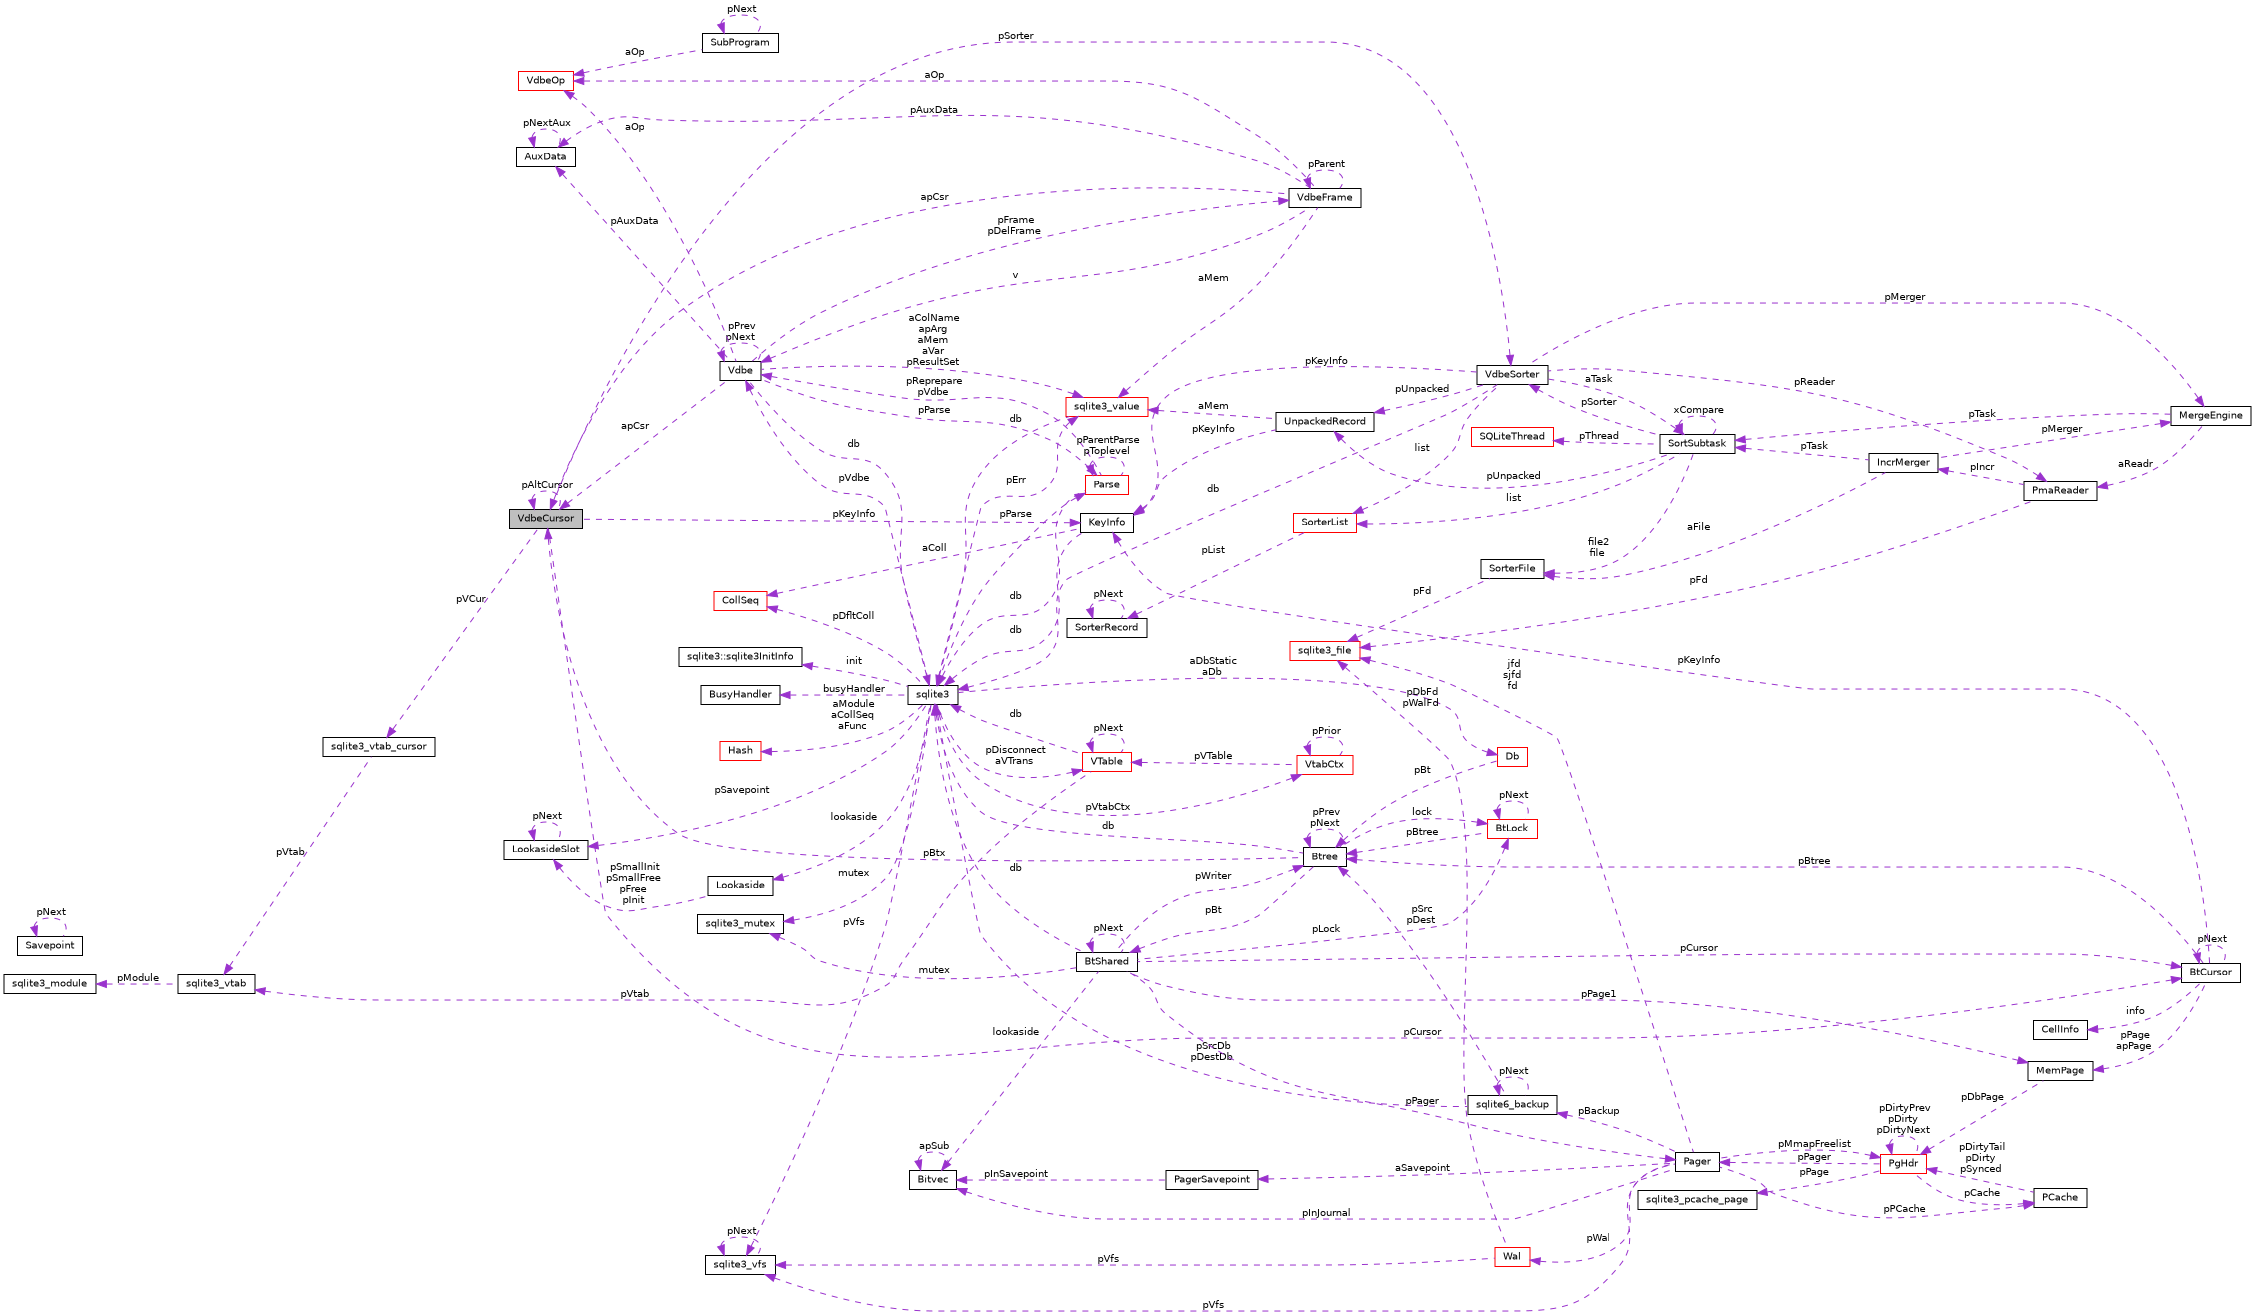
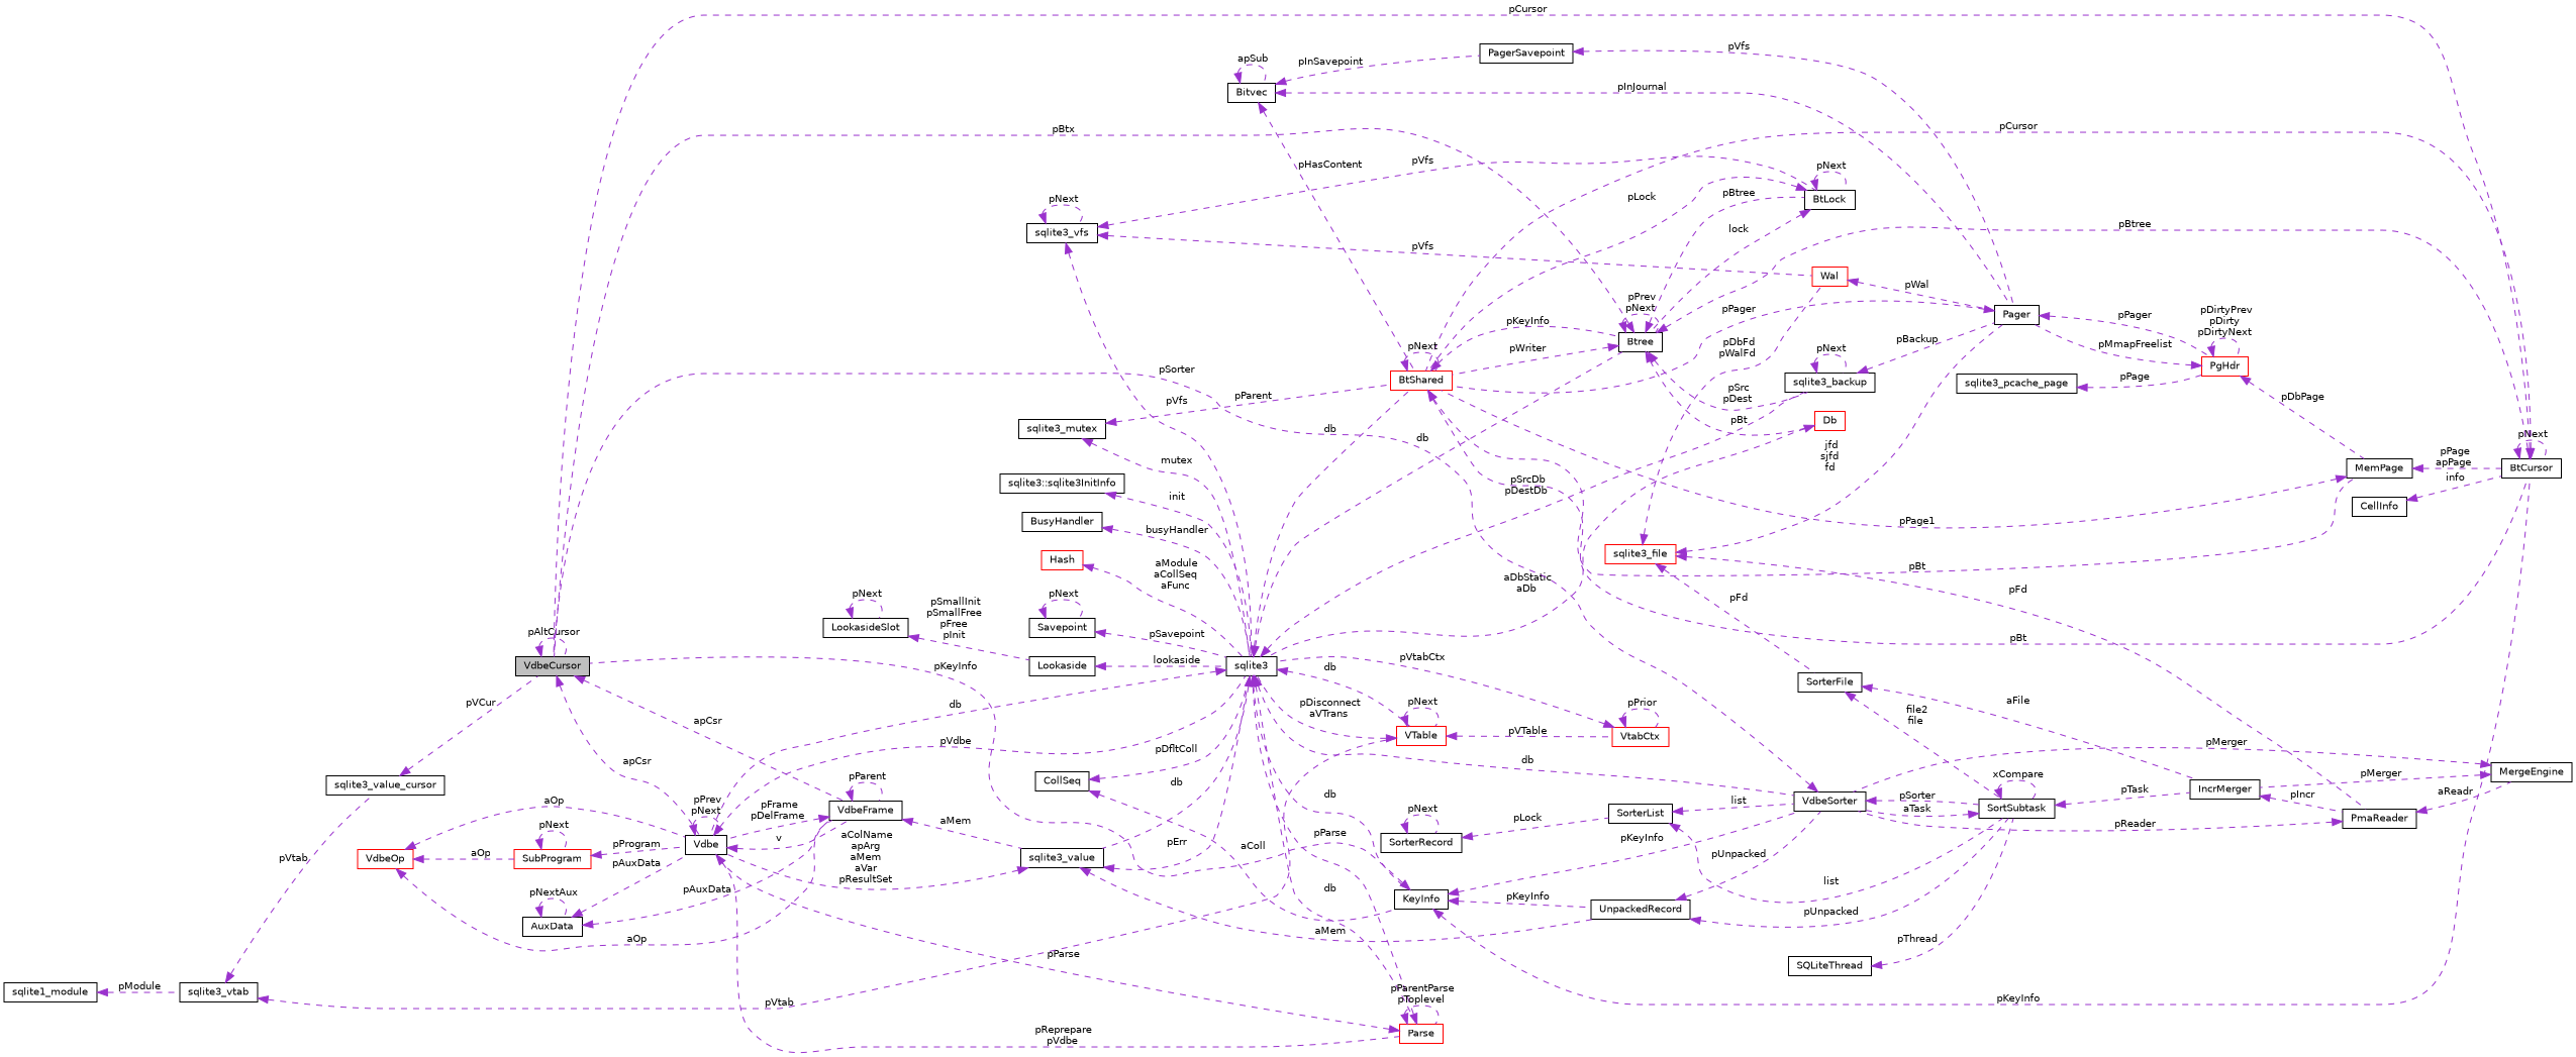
  digraph {
    rankdir=LR
    node [color=black fillcolor=white fontname=Helvetica fontsize=10 shape=record style=filled]
    edge [color=darkorchid3 dir=back fontname=Helvetica fontsize=10 labelfontname=Helvetica labelfontsize=10 style=dashed]
    n1 [fillcolor=grey75 fontcolor=black height=0.2 label=VdbeCursor width=0.4]
    n2 [height=0.2 label=Vdbe width=0.4]
    n3 [height=0.2 label=VdbeFrame width=0.4]
    n4 [height=0.2 label=sqlite3 width=0.4]
    n5 [color=red height=0.2 label=Parse width=0.4]
    n6 [height=0.2 label=BtCursor width=0.4]
-   n7 [height=0.2 label=BtShared width=0.4]
+   n7 [color=red height=0.2 label=BtShared width=0.4]
    n8 [height=0.2 label=Btree width=0.4]
    n9 [height=0.2 label=MemPage width=0.4]
    n10 [height=0.2 label=CellInfo width=0.4]
-   n11 [height=0.2 label=sqlite6_backup width=0.4]
+   n11 [height=0.2 label=sqlite3_backup width=0.4]
    n12 [color=red height=0.2 label=Db width=0.4]
-   n13 [color=red height=0.2 label=BtLock width=0.4]
-   n14 [color=red height=0.2 label=sqlite3_value width=0.4]
+   n13 [height=0.2 label=BtLock width=0.4]
+   n14 [height=0.2 label=sqlite3_value width=0.4]
    n15 [color=red height=0.2 label=VTable width=0.4]
    n16 [height=0.2 label=KeyInfo width=0.4]
    n17 [height=0.2 label=VdbeSorter width=0.4]
    n18 [height=0.2 label=UnpackedRecord width=0.4]
    n19 [color=red height=0.2 label=VtabCtx width=0.4]
    n20 [height=0.2 label=Pager width=0.4]
    n21 [height=0.2 label=SortSubtask width=0.4]
    n22 [height=0.2 label=AuxData width=0.4]
    n23 [color=red height=0.2 label=VdbeOp width=0.4]
-   n24 [height=0.2 label=SubProgram width=0.4]
+   n24 [color=red height=0.2 label=SubProgram width=0.4]
    n25 [height=0.2 label=Savepoint width=0.4]
    n26 [height=0.2 label=Lookaside width=0.4]
    n27 [height=0.2 label=LookasideSlot width=0.4]
    n28 [height=0.2 label=sqlite3_mutex width=0.4]
    n29 [height=0.2 label=sqlite3_vfs width=0.4]
    n30 [color=red height=0.2 label=Wal width=0.4]
    n31 [color=red height=0.2 label=PgHdr width=0.4]
    n32 [height=0.2 label="sqlite3::sqlite3InitInfo" width=0.4]
    n33 [height=0.2 label=BusyHandler width=0.4]
    n34 [height=0.2 label=sqlite3_vtab width=0.4]
-   n35 [height=0.2 label=sqlite3_vtab_cursor width=0.4]
-   n36 [height=0.2 label=sqlite3_module width=0.4]
-   n37 [color=red height=0.2 label=CollSeq width=0.4]
+   n35 [height=0.2 label=sqlite3_value_cursor width=0.4]
+   n36 [height=0.2 label=sqlite1_module width=0.4]
+   n37 [height=0.2 label=CollSeq width=0.4]
    n38 [color=red height=0.2 label=Hash width=0.4]
    n39 [height=0.2 label=Bitvec width=0.4]
    n40 [height=0.2 label=PagerSavepoint width=0.4]
-   n41 [height=0.2 label=PCache width=0.4]
    n42 [height=0.2 label=sqlite3_pcache_page width=0.4]
    n43 [color=red height=0.2 label=sqlite3_file width=0.4]
    n44 [height=0.2 label=PmaReader width=0.4]
    n45 [height=0.2 label=SorterFile width=0.4]
    n46 [height=0.2 label=MergeEngine width=0.4]
    n47 [height=0.2 label=IncrMerger width=0.4]
-   n48 [color=red height=0.2 label=SorterList width=0.4]
+   n48 [height=0.2 label=SorterList width=0.4]
    n49 [height=0.2 label=SorterRecord width=0.4]
-   n50 [color=red height=0.2 label=SQLiteThread width=0.4]
+   n50 [height=0.2 label=SQLiteThread width=0.4]
    n1 -> n1 [label=" pAltCursor"]
    n1 -> n2 [label=" apCsr"]
    n1 -> n3 [label=" apCsr"]
    n2 -> n2 [label=" pPrev\npNext"]
    n2 -> n3 [label=" v"]
    n2 -> n4 [label=" pVdbe"]
    n2 -> n5 [label=" pReprepare\npVdbe"]
    n3 -> n2 [label=" pFrame\npDelFrame"]
    n3 -> n3 [label=" pParent"]
    n4 -> n2 [label=" db"]
    n4 -> n5 [label=" db"]
    n4 -> n7 [label=" db"]
    n4 -> n8 [label=" db"]
    n4 -> n11 [label=" pSrcDb\npDestDb"]
    n4 -> n14 [label=" db"]
    n4 -> n15 [label=" db"]
    n4 -> n16 [label=" db"]
    n4 -> n17 [label=" db"]
    n5 -> n2 [label=" pParse"]
    n5 -> n4 [label=" pParse"]
    n5 -> n5 [label=" pParentParse\npToplevel"]
    n6 -> n1 [label=" pCursor"]
    n6 -> n6 [label=" pNext"]
    n6 -> n7 [label=" pCursor"]
+   n7 -> n6 [label=" pBt"]
    n7 -> n7 [label=" pNext"]
-   n7 -> n8 [label=" pBt"]
-   n1 -> n8 [label=" pBtx"]
+   n7 -> n8 [label=" pKeyInfo"]
+   n7 -> n9 [label=" pBt"]
+   n8 -> n1 [label=" pBtx"]
    n8 -> n6 [label=" pBtree"]
    n8 -> n7 [label=" pWriter"]
    n8 -> n8 [label=" pPrev\npNext"]
    n8 -> n11 [label=" pSrc\npDest"]
    n8 -> n12 [label=" pBt"]
    n8 -> n13 [label=" pBtree"]
    n9 -> n6 [label=" pPage\napPage"]
    n9 -> n7 [label=" pPage1"]
    n10 -> n6 [label=" info"]
    n11 -> n11 [label=" pNext"]
    n11 -> n20 [label=" pBackup"]
    n12 -> n4 [label=" aDbStatic\naDb"]
    n13 -> n7 [label=" pLock"]
    n13 -> n8 [label=" lock"]
    n13 -> n13 [label=" pNext"]
    n14 -> n2 [label=" aColName\napArg\naMem\naVar\npResultSet"]
-   n14 -> n3 [label=" aMem"]
+   n3 -> n14 [label=" aMem"]
    n14 -> n4 [label=" pErr"]
    n14 -> n18 [label=" aMem"]
    n15 -> n4 [label=" pDisconnect\naVTrans"]
    n15 -> n15 [label=" pNext"]
    n15 -> n19 [label=" pVTable"]
    n16 -> n1 [label=" pKeyInfo"]
    n16 -> n6 [label=" pKeyInfo"]
    n16 -> n17 [label=" pKeyInfo"]
    n16 -> n18 [label=" pKeyInfo"]
    n17 -> n1 [label=" pSorter"]
    n17 -> n21 [label=" pSorter"]
    n18 -> n17 [label=" pUnpacked"]
    n18 -> n21 [label=" pUnpacked"]
    n19 -> n4 [label=" pVtabCtx"]
    n19 -> n19 [label=" pPrior"]
    n20 -> n7 [label=" pPager"]
    n20 -> n31 [label=" pPager"]
    n21 -> n17 [label=" aTask"]
    n21 -> n21 [label=" xCompare"]
-   n21 -> n46 [label=" pTask"]
    n21 -> n47 [label=" pTask"]
    n22 -> n2 [label=" pAuxData"]
    n22 -> n3 [label=" pAuxData"]
    n22 -> n22 [label=" pNextAux"]
    n23 -> n2 [label=" aOp"]
    n23 -> n3 [label=" aOp"]
    n23 -> n24 [label=" aOp"]
+   n24 -> n2 [label=" pProgram"]
    n24 -> n24 [label=" pNext"]
-   n27 -> n4 [label=" pSavepoint"]
+   n25 -> n4 [label=" pSavepoint"]
    n25 -> n25 [label=" pNext"]
    n26 -> n4 [label=" lookaside"]
    n27 -> n26 [label=" pSmallInit\npSmallFree\npFree\npInit"]
    n27 -> n27 [label=" pNext"]
    n28 -> n4 [label=" mutex"]
-   n28 -> n7 [label=" mutex"]
+   n28 -> n7 [label=" pParent"]
    n29 -> n4 [label=" pVfs"]
-   n29 -> n20 [label=" pVfs"]
+   n29 -> n13 [label=" pVfs"]
    n29 -> n29 [label=" pNext"]
    n29 -> n30 [label=" pVfs"]
    n30 -> n20 [label=" pWal"]
    n31 -> n9 [label=" pDbPage"]
    n31 -> n20 [label=" pMmapFreelist"]
    n31 -> n31 [label=" pDirtyPrev\npDirty\npDirtyNext"]
-   n31 -> n41 [label=" pDirtyTail\npDirty\npSynced"]
    n32 -> n4 [label=" init"]
    n33 -> n4 [label=" busyHandler"]
    n34 -> n15 [label=" pVtab"]
    n34 -> n35 [label=" pVtab"]
    n35 -> n1 [label=" pVCur"]
    n36 -> n34 [label=" pModule"]
    n37 -> n4 [label=" pDfltColl"]
    n37 -> n16 [label=" aColl"]
    n38 -> n4 [label=" aModule\naCollSeq\naFunc"]
-   n39 -> n7 [label=" lookaside"]
+   n39 -> n7 [label=" pHasContent"]
    n39 -> n20 [label=" pInJournal"]
    n39 -> n39 [label=" apSub"]
    n39 -> n40 [label=" pInSavepoint"]
-   n40 -> n20 [label=" aSavepoint"]
-   n41 -> n20 [label=" pPCache"]
-   n41 -> n31 [label=" pCache"]
+   n40 -> n20 [label=" pVfs"]
    n42 -> n31 [label=" pPage"]
    n43 -> n20 [label=" jfd\nsjfd\nfd"]
    n43 -> n30 [label=" pDbFd\npWalFd"]
    n43 -> n44 [label=" pFd"]
    n43 -> n45 [label=" pFd"]
    n44 -> n17 [label=" pReader"]
    n44 -> n46 [label=" aReadr"]
    n45 -> n21 [label=" file2\nfile"]
    n45 -> n47 [label=" aFile"]
    n46 -> n17 [label=" pMerger"]
    n46 -> n47 [label=" pMerger"]
    n47 -> n44 [label=" pIncr"]
    n48 -> n17 [label=" list"]
    n48 -> n21 [label=" list"]
-   n49 -> n48 [label=" pList"]
+   n49 -> n48 [label=" pLock"]
    n49 -> n49 [label=" pNext"]
    n50 -> n21 [label=" pThread"]
  }
